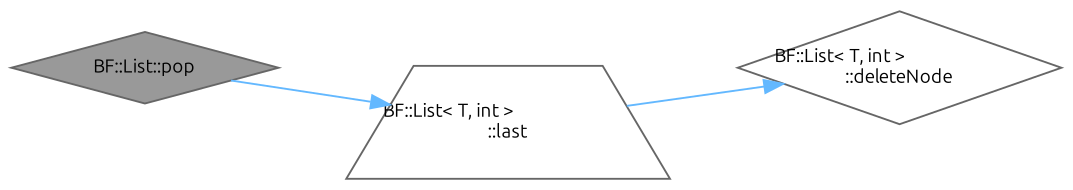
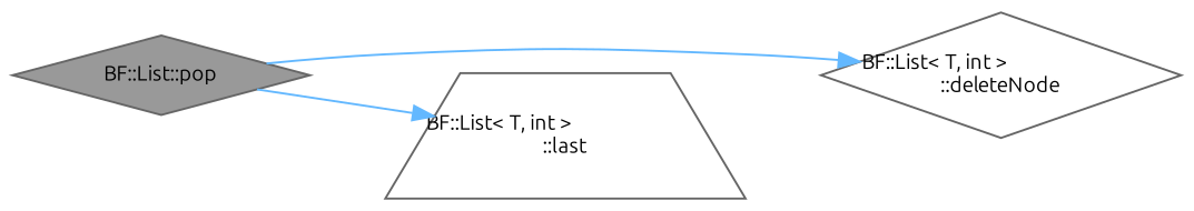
  digraph {
    fontname=Ubuntu
    rankdir=LR
    node [color=grey40 fillcolor=white fontname=Ubuntu fontsize=10 shape=diamond style=filled]
    edge [color=steelblue1 fontname=Ubuntu fontsize=10 labelfontname=Helvetica labelfontsize=10 style=solid]
    n1 [color=gray40 fillcolor=grey60 fontcolor=black height=0.2 label="BF::List::pop" width=0.4]
    n2 [height=0.2 label="BF::List\< T, int \>\l::deleteNode" width=0.4]
    n3 [height=0.2 label="BF::List\< T, int \>\l::last" shape=trapezium width=0.4]
-   n3 -> n2
+   n1 -> n2
    n1 -> n3
  }
